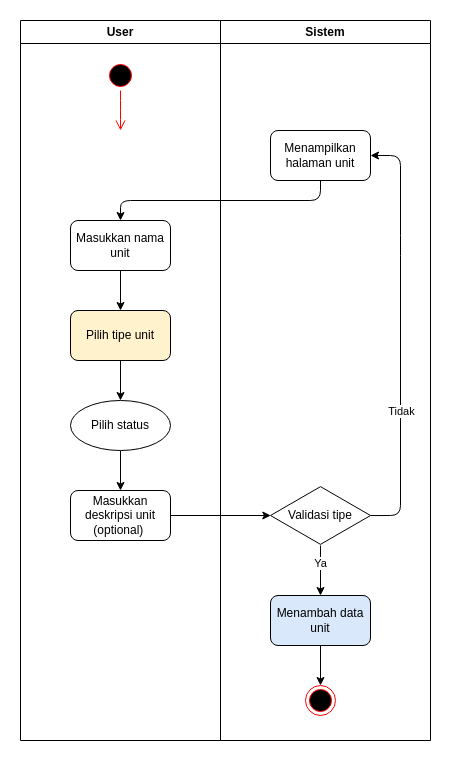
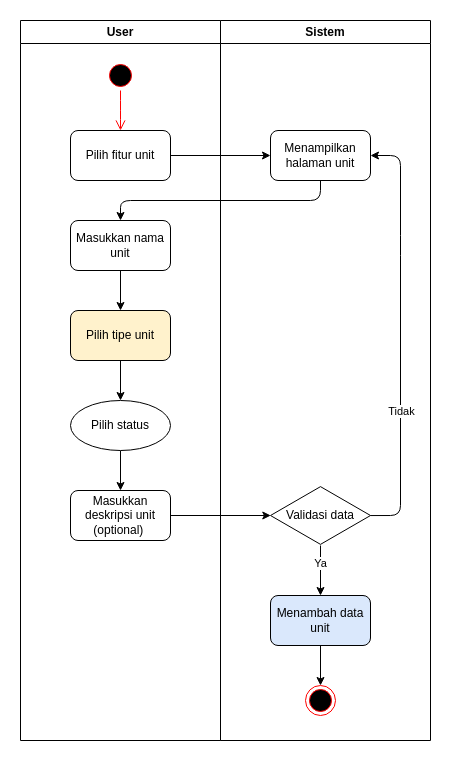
  <mxCell id="0" />
  <mxCell id="1" parent="0" />
  <mxCell id="2" value="User" style="swimlane;whiteSpace=wrap;html=1;" parent="1" vertex="1"><mxGeometry x="20" y="20" width="200" height="720" as="geometry" /></mxCell>
  <mxCell id="3" value="" style="ellipse;html=1;shape=startState;fillColor=#000000;strokeColor=#ff0000;" parent="2" vertex="1"><mxGeometry x="85" y="40" width="30" height="30" as="geometry" /></mxCell>
  <mxCell id="4" value="" style="edgeStyle=orthogonalEdgeStyle;html=1;verticalAlign=bottom;endArrow=open;endSize=8;strokeColor=#ff0000;" parent="2" source="3" edge="1"><mxGeometry relative="1" as="geometry"><mxPoint x="100" y="110" as="targetPoint" /></mxGeometry></mxCell>
+ <mxCell id="5" value="Pilih fitur unit" style="rounded=1;whiteSpace=wrap;html=1;" parent="2" vertex="1"><mxGeometry x="50" y="110" width="100" height="50" as="geometry" /></mxCell>
  <mxCell id="6" value="" style="edgeStyle=none;html=1;" edge="1" parent="2" source="7" target="9"><mxGeometry relative="1" as="geometry" /></mxCell>
  <mxCell id="7" value="Masukkan nama unit" style="rounded=1;whiteSpace=wrap;html=1;" parent="2" vertex="1"><mxGeometry x="50" y="200" width="100" height="50" as="geometry" /></mxCell>
  <mxCell id="8" value="" style="edgeStyle=none;html=1;" edge="1" parent="2" source="9" target="11"><mxGeometry relative="1" as="geometry" /></mxCell>
  <mxCell id="9" value="Pilih tipe unit" style="rounded=1;whiteSpace=wrap;html=1;fillColor=#fff2cc;" vertex="1" parent="2"><mxGeometry x="50" y="290" width="100" height="50" as="geometry" /></mxCell>
  <mxCell id="10" value="" style="edgeStyle=none;html=1;" edge="1" parent="2" source="11" target="12"><mxGeometry relative="1" as="geometry" /></mxCell>
  <mxCell id="11" value="Pilih status" style="ellipse;whiteSpace=wrap;html=1;" vertex="1" parent="2"><mxGeometry x="50" y="380" width="100" height="50" as="geometry" /></mxCell>
  <mxCell id="12" value="Masukkan deskripsi unit (optional)&amp;nbsp;" style="rounded=1;whiteSpace=wrap;html=1;" vertex="1" parent="2"><mxGeometry x="50" y="470" width="100" height="50" as="geometry" /></mxCell>
  <mxCell id="13" value="Sistem" style="swimlane;whiteSpace=wrap;html=1;" parent="1" vertex="1"><mxGeometry x="220" y="20" width="210" height="720" as="geometry" /></mxCell>
  <mxCell id="14" value="Menampilkan halaman unit" style="rounded=1;whiteSpace=wrap;html=1;" parent="13" vertex="1"><mxGeometry x="50" y="110" width="100" height="50" as="geometry" /></mxCell>
  <mxCell id="15" value="" style="edgeStyle=none;html=1;" parent="13" source="19" target="21" edge="1"><mxGeometry relative="1" as="geometry" /></mxCell>
  <mxCell id="16" value="Ya" style="edgeLabel;html=1;align=center;verticalAlign=middle;resizable=0;points=[];" parent="15" vertex="1" connectable="0"><mxGeometry x="-0.337" y="-1" relative="1" as="geometry"><mxPoint as="offset" /></mxGeometry></mxCell>
  <mxCell id="17" style="edgeStyle=none;html=1;entryX=1;entryY=0.5;entryDx=0;entryDy=0;exitX=0.998;exitY=0.501;exitDx=0;exitDy=0;exitPerimeter=0;" parent="13" source="19" target="14" edge="1"><mxGeometry relative="1" as="geometry"><Array as="points"><mxPoint x="180" y="495" /><mxPoint x="180" y="225" /><mxPoint x="180" y="135" /></Array></mxGeometry></mxCell>
  <mxCell id="18" value="Tidak" style="edgeLabel;html=1;align=center;verticalAlign=middle;resizable=0;points=[];" parent="17" vertex="1" connectable="0"><mxGeometry x="0.177" y="-2" relative="1" as="geometry"><mxPoint x="-2" y="112" as="offset" /></mxGeometry></mxCell>
- <mxCell id="19" value="Validasi tipe" style="html=1;whiteSpace=wrap;aspect=fixed;shape=isoRectangle;" parent="13" vertex="1"><mxGeometry x="50" y="465" width="100" height="60" as="geometry" /></mxCell>
+ <mxCell id="19" value="Validasi data" style="html=1;whiteSpace=wrap;aspect=fixed;shape=isoRectangle;" parent="13" vertex="1"><mxGeometry x="50" y="465" width="100" height="60" as="geometry" /></mxCell>
  <mxCell id="20" value="" style="edgeStyle=none;html=1;" parent="13" source="21" target="22" edge="1"><mxGeometry relative="1" as="geometry" /></mxCell>
  <mxCell id="21" value="Menambah data unit" style="rounded=1;whiteSpace=wrap;html=1;fillColor=#dae8fc;" parent="13" vertex="1"><mxGeometry x="50" y="575" width="100" height="50" as="geometry" /></mxCell>
  <mxCell id="22" value="" style="ellipse;html=1;shape=endState;fillColor=#000000;strokeColor=#ff0000;" parent="13" vertex="1"><mxGeometry x="85" y="665" width="30" height="30" as="geometry" /></mxCell>
+ <mxCell id="23" value="" style="endArrow=classic;html=1;exitX=1;exitY=0.5;exitDx=0;exitDy=0;entryX=0;entryY=0.5;entryDx=0;entryDy=0;" parent="1" source="5" target="14" edge="1"><mxGeometry width="50" height="50" relative="1" as="geometry"><mxPoint x="350" y="180" as="sourcePoint" /><mxPoint x="250" y="155" as="targetPoint" /></mxGeometry></mxCell>
  <mxCell id="24" style="edgeStyle=none;html=1;entryX=0.5;entryY=0;entryDx=0;entryDy=0;exitX=0.5;exitY=1;exitDx=0;exitDy=0;" parent="1" source="14" target="7" edge="1"><mxGeometry relative="1" as="geometry"><Array as="points"><mxPoint x="320" y="200" /><mxPoint x="120" y="200" /></Array></mxGeometry></mxCell>
  <mxCell id="25" value="" style="edgeStyle=none;html=1;entryX=0.003;entryY=0.5;entryDx=0;entryDy=0;entryPerimeter=0;" edge="1" parent="1" source="12" target="19"><mxGeometry relative="1" as="geometry" /></mxCell>
